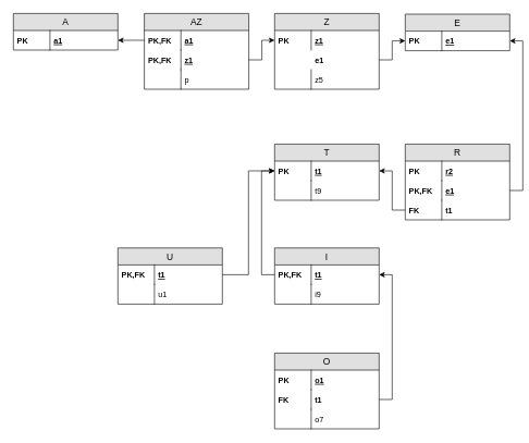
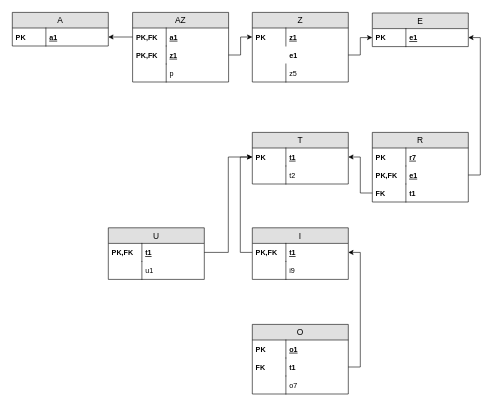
  <mxCell id="0" />
  <mxCell id="1" parent="0" />
  <mxCell id="2" value="Z" style="swimlane;fontStyle=0;childLayout=stackLayout;horizontal=1;startSize=26;fillColor=#e0e0e0;horizontalStack=0;resizeParent=1;resizeParentMax=0;resizeLast=0;collapsible=1;marginBottom=0;swimlaneFillColor=#ffffff;align=center;fontSize=14;" parent="1" vertex="1"><mxGeometry x="420" y="20" width="160" height="116" as="geometry" /></mxCell>
  <mxCell id="3" value="z1" style="shape=partialRectangle;top=0;left=0;right=0;bottom=0;align=left;verticalAlign=middle;fillColor=none;spacingLeft=60;spacingRight=4;overflow=hidden;rotatable=0;points=[[0,0.5],[1,0.5]];portConstraint=eastwest;dropTarget=0;fontStyle=5;fontSize=12;" parent="2" vertex="1"><mxGeometry y="26" width="160" height="30" as="geometry" /></mxCell>
  <mxCell id="4" value="PK" style="shape=partialRectangle;fontStyle=1;top=0;left=0;bottom=0;fillColor=none;align=left;verticalAlign=middle;spacingLeft=4;spacingRight=4;overflow=hidden;rotatable=0;points=[];portConstraint=eastwest;part=1;fontSize=12;" parent="3" vertex="1" connectable="0"><mxGeometry width="56" height="30" as="geometry" /></mxCell>
  <mxCell id="5" value="e1" style="shape=partialRectangle;top=0;left=0;right=0;bottom=0;align=left;verticalAlign=middle;fillColor=none;spacingLeft=60;spacingRight=4;overflow=hidden;rotatable=0;points=[[0,0.5],[1,0.5]];portConstraint=eastwest;dropTarget=0;fontStyle=1;fontSize=12;" parent="2" vertex="1"><mxGeometry y="56" width="160" height="30" as="geometry" /></mxCell>
  <mxCell id="6" value="z5" style="shape=partialRectangle;top=0;left=0;right=0;bottom=0;align=left;verticalAlign=middle;fillColor=none;spacingLeft=60;spacingRight=4;overflow=hidden;rotatable=0;points=[[0,0.5],[1,0.5]];portConstraint=eastwest;dropTarget=0;fontStyle=0;fontSize=12;" parent="2" vertex="1"><mxGeometry y="86" width="160" height="30" as="geometry" /></mxCell>
  <mxCell id="7" value="" style="shape=partialRectangle;fontStyle=1;top=0;left=0;bottom=0;fillColor=none;align=left;verticalAlign=middle;spacingLeft=4;spacingRight=4;overflow=hidden;rotatable=0;points=[];portConstraint=eastwest;part=1;fontSize=12;" parent="6" vertex="1" connectable="0"><mxGeometry width="56" height="30" as="geometry" /></mxCell>
  <mxCell id="8" value="A" style="swimlane;fontStyle=0;childLayout=stackLayout;horizontal=1;startSize=26;fillColor=#e0e0e0;horizontalStack=0;resizeParent=1;resizeParentMax=0;resizeLast=0;collapsible=1;marginBottom=0;swimlaneFillColor=#ffffff;align=center;fontSize=14;" parent="1" vertex="1"><mxGeometry x="20" y="20" width="160" height="56" as="geometry" /></mxCell>
  <mxCell id="9" value="a1" style="shape=partialRectangle;top=0;left=0;right=0;bottom=0;align=left;verticalAlign=middle;fillColor=none;spacingLeft=60;spacingRight=4;overflow=hidden;rotatable=0;points=[[0,0.5],[1,0.5]];portConstraint=eastwest;dropTarget=0;fontStyle=5;fontSize=12;" parent="8" vertex="1"><mxGeometry y="26" width="160" height="30" as="geometry" /></mxCell>
  <mxCell id="10" value="PK" style="shape=partialRectangle;fontStyle=1;top=0;left=0;bottom=0;fillColor=none;align=left;verticalAlign=middle;spacingLeft=4;spacingRight=4;overflow=hidden;rotatable=0;points=[];portConstraint=eastwest;part=1;fontSize=12;" parent="9" vertex="1" connectable="0"><mxGeometry width="56" height="30" as="geometry" /></mxCell>
  <mxCell id="11" value="AZ" style="swimlane;fontStyle=0;childLayout=stackLayout;horizontal=1;startSize=26;fillColor=#e0e0e0;horizontalStack=0;resizeParent=1;resizeParentMax=0;resizeLast=0;collapsible=1;marginBottom=0;swimlaneFillColor=#ffffff;align=center;fontSize=14;" parent="1" vertex="1"><mxGeometry x="220.5" y="20" width="160" height="116" as="geometry" /></mxCell>
  <mxCell id="12" value="a1" style="shape=partialRectangle;top=0;left=0;right=0;bottom=0;align=left;verticalAlign=middle;fillColor=none;spacingLeft=60;spacingRight=4;overflow=hidden;rotatable=0;points=[[0,0.5],[1,0.5]];portConstraint=eastwest;dropTarget=0;fontStyle=5;fontSize=12;" parent="11" vertex="1"><mxGeometry y="26" width="160" height="30" as="geometry" /></mxCell>
  <mxCell id="13" value="PK,FK" style="shape=partialRectangle;fontStyle=1;top=0;left=0;bottom=0;fillColor=none;align=left;verticalAlign=middle;spacingLeft=4;spacingRight=4;overflow=hidden;rotatable=0;points=[];portConstraint=eastwest;part=1;fontSize=12;" parent="12" vertex="1" connectable="0"><mxGeometry width="56" height="30" as="geometry" /></mxCell>
  <mxCell id="14" value="z1" style="shape=partialRectangle;top=0;left=0;right=0;bottom=0;align=left;verticalAlign=middle;fillColor=none;spacingLeft=60;spacingRight=4;overflow=hidden;rotatable=0;points=[[0,0.5],[1,0.5]];portConstraint=eastwest;dropTarget=0;fontStyle=5;fontSize=12;" parent="11" vertex="1"><mxGeometry y="56" width="160" height="30" as="geometry" /></mxCell>
  <mxCell id="15" value="PK,FK" style="shape=partialRectangle;fontStyle=1;top=0;left=0;bottom=0;fillColor=none;align=left;verticalAlign=middle;spacingLeft=4;spacingRight=4;overflow=hidden;rotatable=0;points=[];portConstraint=eastwest;part=1;fontSize=12;" parent="14" vertex="1" connectable="0"><mxGeometry width="56" height="30" as="geometry" /></mxCell>
  <mxCell id="16" value="p" style="shape=partialRectangle;top=0;left=0;right=0;bottom=0;align=left;verticalAlign=middle;fillColor=none;spacingLeft=60;spacingRight=4;overflow=hidden;rotatable=0;points=[[0,0.5],[1,0.5]];portConstraint=eastwest;dropTarget=0;fontStyle=0;fontSize=12;" parent="11" vertex="1"><mxGeometry y="86" width="160" height="30" as="geometry" /></mxCell>
  <mxCell id="17" value="" style="shape=partialRectangle;fontStyle=1;top=0;left=0;bottom=0;fillColor=none;align=left;verticalAlign=middle;spacingLeft=4;spacingRight=4;overflow=hidden;rotatable=0;points=[];portConstraint=eastwest;part=1;fontSize=12;" parent="16" vertex="1" connectable="0"><mxGeometry width="56" height="30" as="geometry" /></mxCell>
  <mxCell id="18" style="edgeStyle=orthogonalEdgeStyle;rounded=0;orthogonalLoop=1;jettySize=auto;html=1;exitX=0;exitY=0.5;exitDx=0;exitDy=0;entryX=1;entryY=0.5;entryDx=0;entryDy=0;endArrow=classic;endFill=1;" parent="1" source="12" target="9" edge="1"><mxGeometry relative="1" as="geometry" /></mxCell>
  <mxCell id="19" style="edgeStyle=orthogonalEdgeStyle;rounded=0;orthogonalLoop=1;jettySize=auto;html=1;exitX=1;exitY=0.5;exitDx=0;exitDy=0;entryX=0;entryY=0.5;entryDx=0;entryDy=0;endArrow=classic;endFill=1;" parent="1" source="14" target="3" edge="1"><mxGeometry relative="1" as="geometry" /></mxCell>
  <mxCell id="20" value="E" style="swimlane;fontStyle=0;childLayout=stackLayout;horizontal=1;startSize=26;fillColor=#e0e0e0;horizontalStack=0;resizeParent=1;resizeParentMax=0;resizeLast=0;collapsible=1;marginBottom=0;swimlaneFillColor=#ffffff;align=center;fontSize=14;" parent="1" vertex="1"><mxGeometry x="620" y="21" width="160" height="56" as="geometry" /></mxCell>
  <mxCell id="21" value="e1" style="shape=partialRectangle;top=0;left=0;right=0;bottom=0;align=left;verticalAlign=middle;fillColor=none;spacingLeft=60;spacingRight=4;overflow=hidden;rotatable=0;points=[[0,0.5],[1,0.5]];portConstraint=eastwest;dropTarget=0;fontStyle=5;fontSize=12;" parent="20" vertex="1"><mxGeometry y="26" width="160" height="30" as="geometry" /></mxCell>
  <mxCell id="22" value="PK" style="shape=partialRectangle;fontStyle=1;top=0;left=0;bottom=0;fillColor=none;align=left;verticalAlign=middle;spacingLeft=4;spacingRight=4;overflow=hidden;rotatable=0;points=[];portConstraint=eastwest;part=1;fontSize=12;" parent="21" vertex="1" connectable="0"><mxGeometry width="56" height="30" as="geometry" /></mxCell>
  <mxCell id="23" style="edgeStyle=orthogonalEdgeStyle;rounded=0;orthogonalLoop=1;jettySize=auto;html=1;exitX=1;exitY=0.5;exitDx=0;exitDy=0;entryX=0;entryY=0.5;entryDx=0;entryDy=0;endArrow=classic;endFill=1;" parent="1" source="5" target="21" edge="1"><mxGeometry relative="1" as="geometry" /></mxCell>
  <mxCell id="24" value="R" style="swimlane;fontStyle=0;childLayout=stackLayout;horizontal=1;startSize=26;fillColor=#e0e0e0;horizontalStack=0;resizeParent=1;resizeParentMax=0;resizeLast=0;collapsible=1;marginBottom=0;swimlaneFillColor=#ffffff;align=center;fontSize=14;" parent="1" vertex="1"><mxGeometry x="620" y="220" width="160" height="116" as="geometry" /></mxCell>
- <mxCell id="25" value="r2" style="shape=partialRectangle;top=0;left=0;right=0;bottom=0;align=left;verticalAlign=middle;fillColor=none;spacingLeft=60;spacingRight=4;overflow=hidden;rotatable=0;points=[[0,0.5],[1,0.5]];portConstraint=eastwest;dropTarget=0;fontStyle=5;fontSize=12;" parent="24" vertex="1"><mxGeometry y="26" width="160" height="30" as="geometry" /></mxCell>
+ <mxCell id="25" value="r7" style="shape=partialRectangle;top=0;left=0;right=0;bottom=0;align=left;verticalAlign=middle;fillColor=none;spacingLeft=60;spacingRight=4;overflow=hidden;rotatable=0;points=[[0,0.5],[1,0.5]];portConstraint=eastwest;dropTarget=0;fontStyle=5;fontSize=12;" parent="24" vertex="1"><mxGeometry y="26" width="160" height="30" as="geometry" /></mxCell>
  <mxCell id="26" value="PK" style="shape=partialRectangle;fontStyle=1;top=0;left=0;bottom=0;fillColor=none;align=left;verticalAlign=middle;spacingLeft=4;spacingRight=4;overflow=hidden;rotatable=0;points=[];portConstraint=eastwest;part=1;fontSize=12;" parent="25" vertex="1" connectable="0"><mxGeometry width="56" height="30" as="geometry" /></mxCell>
  <mxCell id="27" value="e1" style="shape=partialRectangle;top=0;left=0;right=0;bottom=0;align=left;verticalAlign=middle;fillColor=none;spacingLeft=60;spacingRight=4;overflow=hidden;rotatable=0;points=[[0,0.5],[1,0.5]];portConstraint=eastwest;dropTarget=0;fontStyle=5;fontSize=12;" parent="24" vertex="1"><mxGeometry y="56" width="160" height="30" as="geometry" /></mxCell>
  <mxCell id="28" value="PK,FK" style="shape=partialRectangle;fontStyle=1;top=0;left=0;bottom=0;fillColor=none;align=left;verticalAlign=middle;spacingLeft=4;spacingRight=4;overflow=hidden;rotatable=0;points=[];portConstraint=eastwest;part=1;fontSize=12;" parent="27" vertex="1" connectable="0"><mxGeometry width="56" height="30" as="geometry" /></mxCell>
  <mxCell id="29" value="t1" style="shape=partialRectangle;top=0;left=0;right=0;bottom=0;align=left;verticalAlign=middle;fillColor=none;spacingLeft=60;spacingRight=4;overflow=hidden;rotatable=0;points=[[0,0.5],[1,0.5]];portConstraint=eastwest;dropTarget=0;fontStyle=1;fontSize=12;" parent="24" vertex="1"><mxGeometry y="86" width="160" height="30" as="geometry" /></mxCell>
  <mxCell id="30" value="FK" style="shape=partialRectangle;fontStyle=1;top=0;left=0;bottom=0;fillColor=none;align=left;verticalAlign=middle;spacingLeft=4;spacingRight=4;overflow=hidden;rotatable=0;points=[];portConstraint=eastwest;part=1;fontSize=12;" parent="29" vertex="1" connectable="0"><mxGeometry width="56" height="30" as="geometry" /></mxCell>
  <mxCell id="31" style="edgeStyle=orthogonalEdgeStyle;rounded=0;orthogonalLoop=1;jettySize=auto;html=1;exitX=1;exitY=0.5;exitDx=0;exitDy=0;entryX=1;entryY=0.5;entryDx=0;entryDy=0;endArrow=classic;endFill=1;" parent="1" source="27" target="21" edge="1"><mxGeometry relative="1" as="geometry" /></mxCell>
  <mxCell id="32" value="T" style="swimlane;fontStyle=0;childLayout=stackLayout;horizontal=1;startSize=26;fillColor=#e0e0e0;horizontalStack=0;resizeParent=1;resizeParentMax=0;resizeLast=0;collapsible=1;marginBottom=0;swimlaneFillColor=#ffffff;align=center;fontSize=14;" parent="1" vertex="1"><mxGeometry x="420" y="220" width="160" height="86" as="geometry" /></mxCell>
  <mxCell id="33" value="t1" style="shape=partialRectangle;top=0;left=0;right=0;bottom=0;align=left;verticalAlign=middle;fillColor=none;spacingLeft=60;spacingRight=4;overflow=hidden;rotatable=0;points=[[0,0.5],[1,0.5]];portConstraint=eastwest;dropTarget=0;fontStyle=5;fontSize=12;" parent="32" vertex="1"><mxGeometry y="26" width="160" height="30" as="geometry" /></mxCell>
  <mxCell id="34" value="PK" style="shape=partialRectangle;fontStyle=1;top=0;left=0;bottom=0;fillColor=none;align=left;verticalAlign=middle;spacingLeft=4;spacingRight=4;overflow=hidden;rotatable=0;points=[];portConstraint=eastwest;part=1;fontSize=12;" parent="33" vertex="1" connectable="0"><mxGeometry width="56" height="30" as="geometry" /></mxCell>
- <mxCell id="35" value="t9" style="shape=partialRectangle;top=0;left=0;right=0;bottom=0;align=left;verticalAlign=middle;fillColor=none;spacingLeft=60;spacingRight=4;overflow=hidden;rotatable=0;points=[[0,0.5],[1,0.5]];portConstraint=eastwest;dropTarget=0;fontStyle=0;fontSize=12;" parent="32" vertex="1"><mxGeometry y="56" width="160" height="30" as="geometry" /></mxCell>
+ <mxCell id="35" value="t2" style="shape=partialRectangle;top=0;left=0;right=0;bottom=0;align=left;verticalAlign=middle;fillColor=none;spacingLeft=60;spacingRight=4;overflow=hidden;rotatable=0;points=[[0,0.5],[1,0.5]];portConstraint=eastwest;dropTarget=0;fontStyle=0;fontSize=12;" parent="32" vertex="1"><mxGeometry y="56" width="160" height="30" as="geometry" /></mxCell>
  <mxCell id="36" value="" style="shape=partialRectangle;fontStyle=0;top=0;left=0;bottom=0;fillColor=none;align=left;verticalAlign=middle;spacingLeft=4;spacingRight=4;overflow=hidden;rotatable=0;points=[];portConstraint=eastwest;part=1;fontSize=12;" parent="35" vertex="1" connectable="0"><mxGeometry width="56" height="30" as="geometry" /></mxCell>
  <mxCell id="37" style="edgeStyle=orthogonalEdgeStyle;rounded=0;orthogonalLoop=1;jettySize=auto;html=1;exitX=0;exitY=0.5;exitDx=0;exitDy=0;entryX=1;entryY=0.5;entryDx=0;entryDy=0;endArrow=classic;endFill=1;" parent="1" source="29" target="33" edge="1"><mxGeometry relative="1" as="geometry" /></mxCell>
  <mxCell id="38" value="U" style="swimlane;fontStyle=0;childLayout=stackLayout;horizontal=1;startSize=26;fillColor=#e0e0e0;horizontalStack=0;resizeParent=1;resizeParentMax=0;resizeLast=0;collapsible=1;marginBottom=0;swimlaneFillColor=#ffffff;align=center;fontSize=14;" parent="1" vertex="1"><mxGeometry x="180" y="379" width="160" height="86" as="geometry" /></mxCell>
  <mxCell id="39" value="t1" style="shape=partialRectangle;top=0;left=0;right=0;bottom=0;align=left;verticalAlign=middle;fillColor=none;spacingLeft=60;spacingRight=4;overflow=hidden;rotatable=0;points=[[0,0.5],[1,0.5]];portConstraint=eastwest;dropTarget=0;fontStyle=5;fontSize=12;" parent="38" vertex="1"><mxGeometry y="26" width="160" height="30" as="geometry" /></mxCell>
  <mxCell id="40" value="PK,FK" style="shape=partialRectangle;fontStyle=1;top=0;left=0;bottom=0;fillColor=none;align=left;verticalAlign=middle;spacingLeft=4;spacingRight=4;overflow=hidden;rotatable=0;points=[];portConstraint=eastwest;part=1;fontSize=12;" parent="39" vertex="1" connectable="0"><mxGeometry width="56" height="30" as="geometry" /></mxCell>
  <mxCell id="41" value="u1" style="shape=partialRectangle;top=0;left=0;right=0;bottom=0;align=left;verticalAlign=middle;fillColor=none;spacingLeft=60;spacingRight=4;overflow=hidden;rotatable=0;points=[[0,0.5],[1,0.5]];portConstraint=eastwest;dropTarget=0;fontStyle=0;fontSize=12;" parent="38" vertex="1"><mxGeometry y="56" width="160" height="30" as="geometry" /></mxCell>
  <mxCell id="42" value="" style="shape=partialRectangle;fontStyle=0;top=0;left=0;bottom=0;fillColor=none;align=left;verticalAlign=middle;spacingLeft=4;spacingRight=4;overflow=hidden;rotatable=0;points=[];portConstraint=eastwest;part=1;fontSize=12;" parent="41" vertex="1" connectable="0"><mxGeometry width="56" height="30" as="geometry" /></mxCell>
  <mxCell id="43" style="edgeStyle=orthogonalEdgeStyle;rounded=0;orthogonalLoop=1;jettySize=auto;html=1;exitX=1;exitY=0.5;exitDx=0;exitDy=0;entryX=0;entryY=0.5;entryDx=0;entryDy=0;endArrow=classic;endFill=1;" parent="1" source="39" target="33" edge="1"><mxGeometry relative="1" as="geometry" /></mxCell>
  <mxCell id="44" value="I" style="swimlane;fontStyle=0;childLayout=stackLayout;horizontal=1;startSize=26;fillColor=#e0e0e0;horizontalStack=0;resizeParent=1;resizeParentMax=0;resizeLast=0;collapsible=1;marginBottom=0;swimlaneFillColor=#ffffff;align=center;fontSize=14;" parent="1" vertex="1"><mxGeometry x="420" y="379" width="160" height="86" as="geometry" /></mxCell>
  <mxCell id="45" value="t1" style="shape=partialRectangle;top=0;left=0;right=0;bottom=0;align=left;verticalAlign=middle;fillColor=none;spacingLeft=60;spacingRight=4;overflow=hidden;rotatable=0;points=[[0,0.5],[1,0.5]];portConstraint=eastwest;dropTarget=0;fontStyle=5;fontSize=12;" parent="44" vertex="1"><mxGeometry y="26" width="160" height="30" as="geometry" /></mxCell>
  <mxCell id="46" value="PK,FK" style="shape=partialRectangle;fontStyle=1;top=0;left=0;bottom=0;fillColor=none;align=left;verticalAlign=middle;spacingLeft=4;spacingRight=4;overflow=hidden;rotatable=0;points=[];portConstraint=eastwest;part=1;fontSize=12;" parent="45" vertex="1" connectable="0"><mxGeometry width="56" height="30" as="geometry" /></mxCell>
  <mxCell id="47" value="i9" style="shape=partialRectangle;top=0;left=0;right=0;bottom=0;align=left;verticalAlign=middle;fillColor=none;spacingLeft=60;spacingRight=4;overflow=hidden;rotatable=0;points=[[0,0.5],[1,0.5]];portConstraint=eastwest;dropTarget=0;fontStyle=0;fontSize=12;" parent="44" vertex="1"><mxGeometry y="56" width="160" height="30" as="geometry" /></mxCell>
  <mxCell id="48" value="" style="shape=partialRectangle;fontStyle=0;top=0;left=0;bottom=0;fillColor=none;align=left;verticalAlign=middle;spacingLeft=4;spacingRight=4;overflow=hidden;rotatable=0;points=[];portConstraint=eastwest;part=1;fontSize=12;" parent="47" vertex="1" connectable="0"><mxGeometry width="56" height="30" as="geometry" /></mxCell>
  <mxCell id="49" style="edgeStyle=orthogonalEdgeStyle;rounded=0;orthogonalLoop=1;jettySize=auto;html=1;exitX=0;exitY=0.5;exitDx=0;exitDy=0;entryX=0;entryY=0.5;entryDx=0;entryDy=0;endArrow=classic;endFill=1;" parent="1" source="45" target="33" edge="1"><mxGeometry relative="1" as="geometry"><Array as="points"><mxPoint x="400" y="420" /><mxPoint x="400" y="261" /></Array></mxGeometry></mxCell>
  <mxCell id="50" value="O" style="swimlane;fontStyle=0;childLayout=stackLayout;horizontal=1;startSize=26;fillColor=#e0e0e0;horizontalStack=0;resizeParent=1;resizeParentMax=0;resizeLast=0;collapsible=1;marginBottom=0;swimlaneFillColor=#ffffff;align=center;fontSize=14;" parent="1" vertex="1"><mxGeometry x="420" y="540" width="160" height="116" as="geometry" /></mxCell>
  <mxCell id="51" value="o1" style="shape=partialRectangle;top=0;left=0;right=0;bottom=0;align=left;verticalAlign=middle;fillColor=none;spacingLeft=60;spacingRight=4;overflow=hidden;rotatable=0;points=[[0,0.5],[1,0.5]];portConstraint=eastwest;dropTarget=0;fontStyle=5;fontSize=12;" parent="50" vertex="1"><mxGeometry y="26" width="160" height="30" as="geometry" /></mxCell>
  <mxCell id="52" value="PK" style="shape=partialRectangle;fontStyle=1;top=0;left=0;bottom=0;fillColor=none;align=left;verticalAlign=middle;spacingLeft=4;spacingRight=4;overflow=hidden;rotatable=0;points=[];portConstraint=eastwest;part=1;fontSize=12;" parent="51" vertex="1" connectable="0"><mxGeometry width="56" height="30" as="geometry" /></mxCell>
  <mxCell id="53" value="t1" style="shape=partialRectangle;top=0;left=0;right=0;bottom=0;align=left;verticalAlign=middle;fillColor=none;spacingLeft=60;spacingRight=4;overflow=hidden;rotatable=0;points=[[0,0.5],[1,0.5]];portConstraint=eastwest;dropTarget=0;fontStyle=1;fontSize=12;" parent="50" vertex="1"><mxGeometry y="56" width="160" height="30" as="geometry" /></mxCell>
  <mxCell id="54" value="FK" style="shape=partialRectangle;fontStyle=1;top=0;left=0;bottom=0;fillColor=none;align=left;verticalAlign=middle;spacingLeft=4;spacingRight=4;overflow=hidden;rotatable=0;points=[];portConstraint=eastwest;part=1;fontSize=12;" parent="53" vertex="1" connectable="0"><mxGeometry width="56" height="30" as="geometry" /></mxCell>
  <mxCell id="55" value="o7" style="shape=partialRectangle;top=0;left=0;right=0;bottom=0;align=left;verticalAlign=middle;fillColor=none;spacingLeft=60;spacingRight=4;overflow=hidden;rotatable=0;points=[[0,0.5],[1,0.5]];portConstraint=eastwest;dropTarget=0;fontStyle=0;fontSize=12;" parent="50" vertex="1"><mxGeometry y="86" width="160" height="30" as="geometry" /></mxCell>
  <mxCell id="56" value="" style="shape=partialRectangle;fontStyle=0;top=0;left=0;bottom=0;fillColor=none;align=left;verticalAlign=middle;spacingLeft=4;spacingRight=4;overflow=hidden;rotatable=0;points=[];portConstraint=eastwest;part=1;fontSize=12;" parent="55" vertex="1" connectable="0"><mxGeometry width="56" height="30" as="geometry" /></mxCell>
  <mxCell id="57" style="edgeStyle=orthogonalEdgeStyle;rounded=0;orthogonalLoop=1;jettySize=auto;html=1;entryX=1;entryY=0.5;entryDx=0;entryDy=0;endArrow=classic;endFill=1;exitX=1;exitY=0.5;exitDx=0;exitDy=0;" parent="1" source="53" target="45" edge="1"><mxGeometry relative="1" as="geometry"><mxPoint x="330" y="600" as="sourcePoint" /><Array as="points"><mxPoint x="600" y="611" /><mxPoint x="600" y="420" /></Array></mxGeometry></mxCell>
